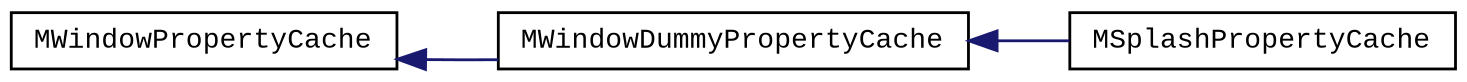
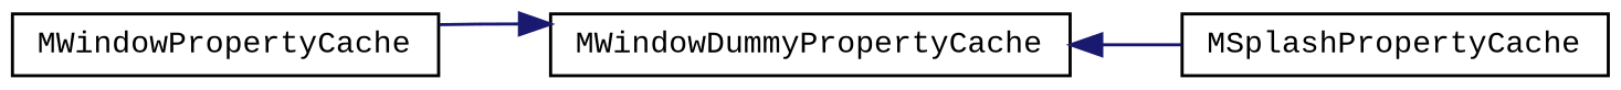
  digraph {
    fontname="Liberation Mono"
    rankdir=LR
    node [color=black fillcolor=white fontname="Liberation Mono" fontsize=10 shape=record style=filled]
    edge [color=midnightblue dir=back fontname="Liberation Mono" fontsize=10 labelfontname="FreeSans.ttf" labelfontsize=10 style=solid]
    n1 [height=0.2 label=MWindowPropertyCache width=0.4]
    n2 [height=0.2 label=MWindowDummyPropertyCache width=0.4]
    n3 [height=0.2 label=MSplashPropertyCache width=0.4]
-   n1 -> n2
+   n2 -> n1
    n2 -> n3
  }
